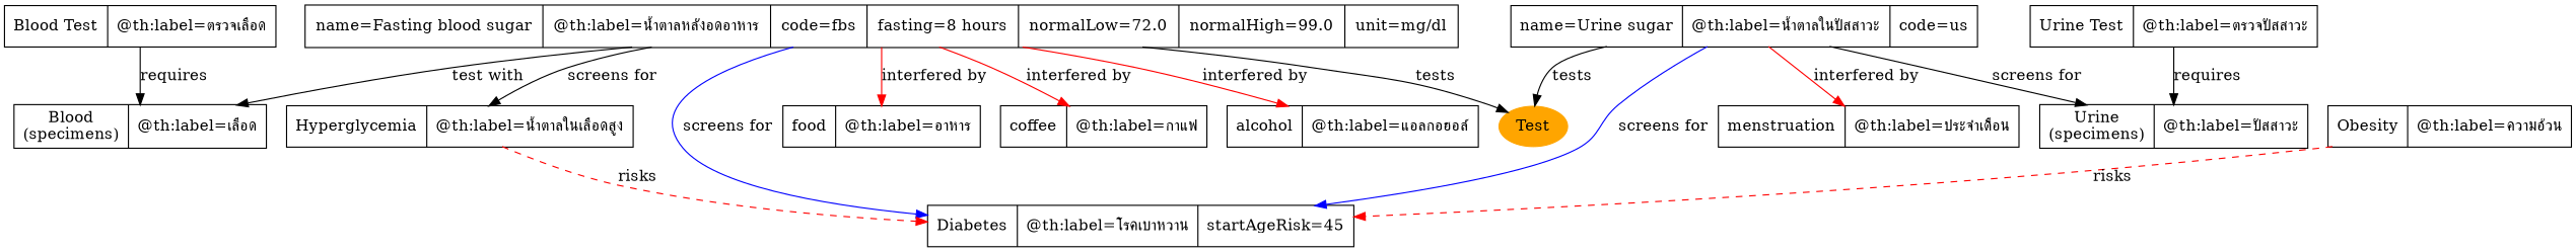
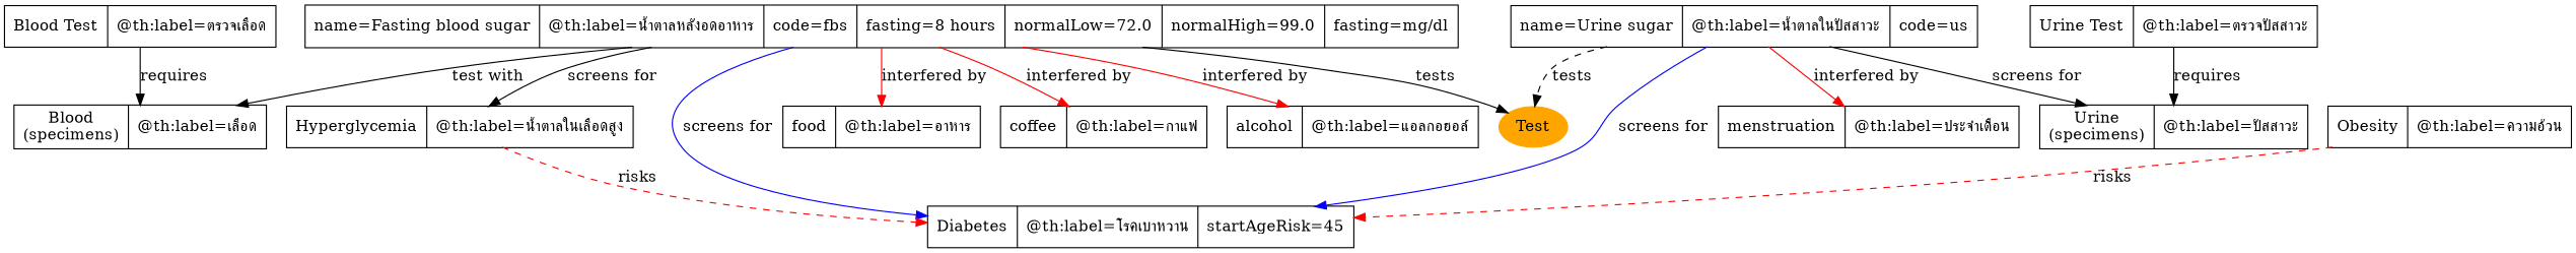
  digraph {
    rankdir=TB
    node [shape=record]
-   n1 [label="name=Fasting blood sugar|@th:label=น้ำตาลหลังอดอาหาร|code=fbs|fasting=8 hours|normalLow=72.0|normalHigh=99.0|unit=mg/dl"]
+   n1 [label="name=Fasting blood sugar|@th:label=น้ำตาลหลังอดอาหาร|code=fbs|fasting=8 hours|normalLow=72.0|normalHigh=99.0|fasting=mg/dl"]
    n2 [label="Blood\n(specimens)|@th:label=เลือด"]
    n3 [color=orange label=Test style=filled shape=""]
    n4 [label="Diabetes|@th:label=โรคเบาหวาน|startAgeRisk=45"]
    n5 [label="food|@th:label=อาหาร"]
    n6 [label="coffee|@th:label=กาแฟ"]
    n7 [label="alcohol|@th:label=แอลกอฮอล์"]
    n8 [label="Hyperglycemia|@th:label=น้ำตาลในเลือดสูง"]
    n9 [label="name=Urine sugar|@th:label=น้ำตาลในปัสสาวะ|code=us"]
    n10 [label="Urine\n(specimens)|@th:label=ปัสสาวะ"]
    n11 [label="menstruation|@th:label=ประจำเดือน"]
    n12 [label="Blood Test|@th:label=ตรวจเลือด"]
    n13 [label="Urine Test|@th:label=ตรวจปัสสาวะ"]
    n14 [label="Obesity|@th:label=ความอ้วน"]
    n1 -> n2 [label="test with"]
    n1 -> n3 [label=tests]
    n1 -> n4 [color=blue label="screens for"]
    n1 -> n5 [color=red label="interfered by"]
    n1 -> n6 [color=red label="interfered by"]
    n1 -> n7 [color=red label="interfered by"]
    n1 -> n8 [label="screens for"]
    n8 -> n4 [color=red label=risks style=dashed]
-   n9 -> n3 [label=tests]
+   n9 -> n3 [label=tests style=dashed]
    n9 -> n4 [color=blue label="screens for"]
    n9 -> n10 [label="screens for"]
    n9 -> n11 [color=red label="interfered by"]
    n12 -> n2 [label=requires]
    n13 -> n10 [label=requires]
    n14 -> n4 [color=red label=risks style=dashed]
  }
